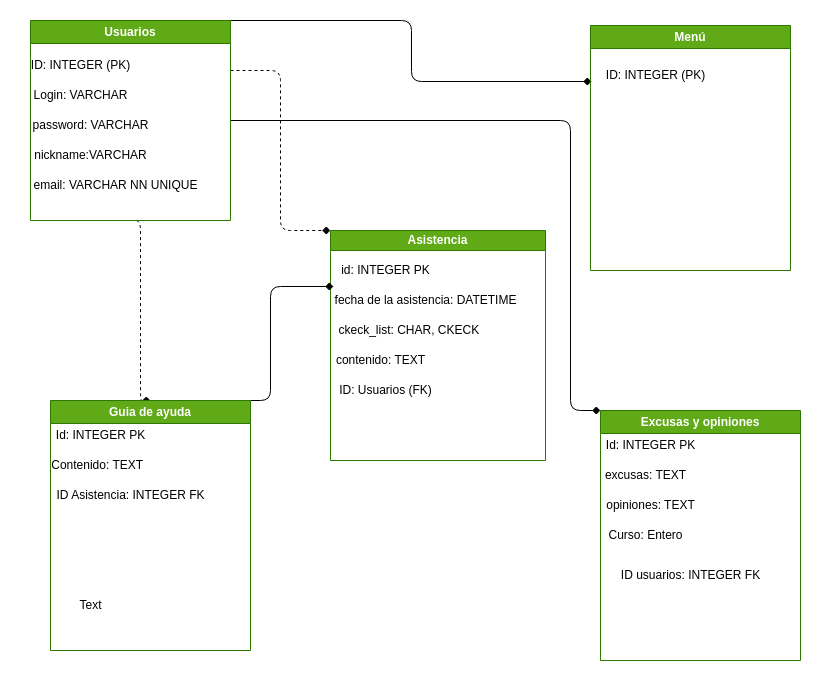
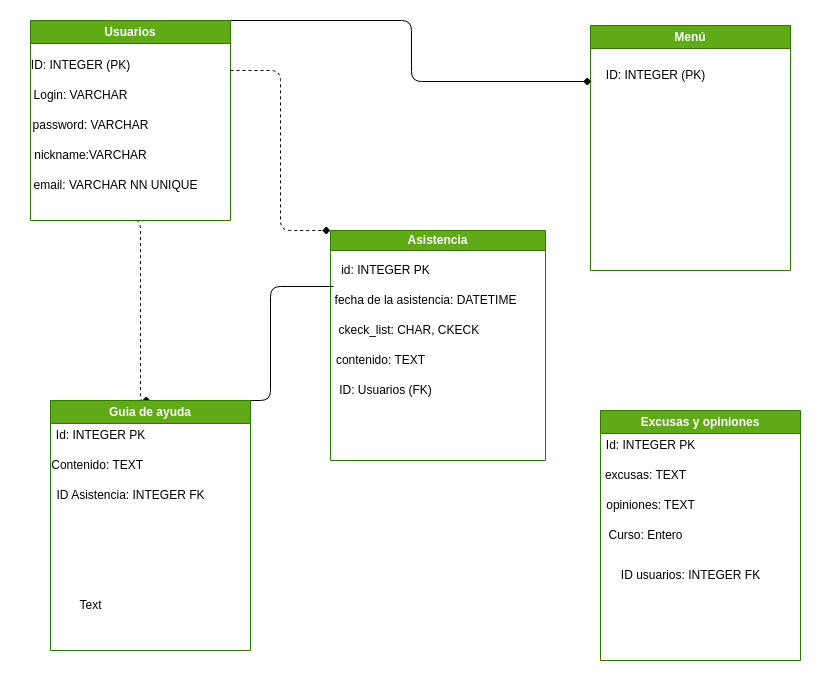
  <mxCell id="0" />
  <mxCell id="1" parent="0" />
  <mxCell id="2" style="html=1;exitX=1;exitY=0.25;exitDx=0;exitDy=0;edgeStyle=elbowEdgeStyle;endArrow=diamond;endFill=1;entryX=0;entryY=0;entryDx=0;entryDy=0;dashed=1;" edge="1" parent="1" source="6" target="12"><mxGeometry relative="1" as="geometry"><mxPoint x="520" y="110" as="targetPoint" /></mxGeometry></mxCell>
  <mxCell id="3" style="edgeStyle=elbowEdgeStyle;html=1;exitX=0.5;exitY=1;exitDx=0;exitDy=0;entryX=0.5;entryY=0;entryDx=0;entryDy=0;endArrow=diamond;endFill=1;dashed=1;" edge="1" parent="1" source="6" target="26"><mxGeometry relative="1" as="geometry" /></mxCell>
  <mxCell id="4" style="edgeStyle=elbowEdgeStyle;html=1;exitX=1;exitY=0;exitDx=0;exitDy=0;entryX=-0.033;entryY=0.7;entryDx=0;entryDy=0;endArrow=diamond;endFill=1;entryPerimeter=0;" edge="1" parent="1" source="6" target="31"><mxGeometry relative="1" as="geometry" /></mxCell>
- <mxCell id="5" style="edgeStyle=elbowEdgeStyle;html=1;exitX=1;exitY=0.5;exitDx=0;exitDy=0;entryX=0;entryY=0;entryDx=0;entryDy=0;endArrow=diamond;endFill=1;" edge="1" parent="1" source="6" target="19"><mxGeometry relative="1" as="geometry"><Array as="points"><mxPoint x="570" y="270" /></Array></mxGeometry></mxCell>
  <mxCell id="6" value="Usuarios" style="swimlane;whiteSpace=wrap;html=1;startSize=23;fillColor=#60a917;fontColor=#ffffff;strokeColor=#2D7600;" parent="1" vertex="1"><mxGeometry x="30" y="20" width="200" height="200" as="geometry" /></mxCell>
  <mxCell id="7" value="ID: INTEGER (PK)" style="text;html=1;align=center;verticalAlign=middle;resizable=0;points=[];autosize=1;strokeColor=none;fillColor=none;" parent="6" vertex="1"><mxGeometry x="-10" y="30" width="120" height="30" as="geometry" /></mxCell>
  <mxCell id="8" value="Login: VARCHAR" style="text;html=1;align=center;verticalAlign=middle;resizable=0;points=[];autosize=1;strokeColor=none;fillColor=none;" parent="6" vertex="1"><mxGeometry x="-10" y="60" width="120" height="30" as="geometry" /></mxCell>
  <mxCell id="9" value="password: VARCHAR" style="text;html=1;align=center;verticalAlign=middle;resizable=0;points=[];autosize=1;strokeColor=none;fillColor=none;" parent="6" vertex="1"><mxGeometry x="-10" y="90" width="140" height="30" as="geometry" /></mxCell>
  <mxCell id="10" value="nickname:VARCHAR" style="text;html=1;align=center;verticalAlign=middle;resizable=0;points=[];autosize=1;strokeColor=none;fillColor=none;" parent="6" vertex="1"><mxGeometry x="-10" y="120" width="140" height="30" as="geometry" /></mxCell>
  <mxCell id="11" value="email: VARCHAR NN UNIQUE" style="text;html=1;align=center;verticalAlign=middle;resizable=0;points=[];autosize=1;strokeColor=none;fillColor=none;" parent="6" vertex="1"><mxGeometry x="-10" y="150" width="190" height="30" as="geometry" /></mxCell>
  <mxCell id="12" value="Asistencia" style="swimlane;whiteSpace=wrap;html=1;startSize=20;fillColor=#60a917;fontColor=#ffffff;strokeColor=#2D7600;" parent="1" vertex="1"><mxGeometry x="330" y="230" width="215" height="230" as="geometry" /></mxCell>
  <mxCell id="13" value="id: INTEGER PK" style="text;html=1;align=center;verticalAlign=middle;resizable=0;points=[];autosize=1;strokeColor=none;fillColor=none;" parent="12" vertex="1"><mxGeometry y="25" width="110" height="30" as="geometry" /></mxCell>
  <mxCell id="14" value="fecha de la asistencia: DATETIME" style="text;html=1;align=center;verticalAlign=middle;resizable=0;points=[];autosize=1;strokeColor=none;fillColor=none;" parent="12" vertex="1"><mxGeometry x="-10" y="55" width="210" height="30" as="geometry" /></mxCell>
  <mxCell id="15" value="ckeck_list: CHAR, CKECK&amp;nbsp;" style="text;html=1;align=center;verticalAlign=middle;resizable=0;points=[];autosize=1;strokeColor=none;fillColor=none;" parent="12" vertex="1"><mxGeometry x="-5" y="85" width="170" height="30" as="geometry" /></mxCell>
  <mxCell id="16" value="contenido: TEXT" style="text;html=1;align=center;verticalAlign=middle;resizable=0;points=[];autosize=1;strokeColor=none;fillColor=none;" parent="12" vertex="1"><mxGeometry x="-5" y="115" width="110" height="30" as="geometry" /></mxCell>
  <mxCell id="17" value="" style="edgeStyle=none;html=1;" parent="12" source="16" target="15" edge="1"><mxGeometry relative="1" as="geometry" /></mxCell>
  <mxCell id="18" value="ID: Usuarios (FK)" style="text;html=1;align=center;verticalAlign=middle;resizable=0;points=[];autosize=1;strokeColor=none;fillColor=none;" vertex="1" parent="12"><mxGeometry x="-5" y="145" width="120" height="30" as="geometry" /></mxCell>
  <mxCell id="19" value="Excusas y opiniones" style="swimlane;whiteSpace=wrap;html=1;fillColor=#60a917;fontColor=#ffffff;strokeColor=#2D7600;" parent="1" vertex="1"><mxGeometry x="600" y="410" width="200" height="250" as="geometry" /></mxCell>
  <mxCell id="20" value="opiniones: TEXT" style="text;html=1;align=center;verticalAlign=middle;resizable=0;points=[];autosize=1;strokeColor=none;fillColor=none;" parent="19" vertex="1"><mxGeometry x="-5" y="80" width="110" height="30" as="geometry" /></mxCell>
  <mxCell id="21" value="excusas: TEXT" style="text;html=1;align=center;verticalAlign=middle;resizable=0;points=[];autosize=1;strokeColor=none;fillColor=none;" parent="19" vertex="1"><mxGeometry x="-5" y="50" width="100" height="30" as="geometry" /></mxCell>
  <mxCell id="22" value="Id: INTEGER PK" style="text;html=1;align=center;verticalAlign=middle;resizable=0;points=[];autosize=1;strokeColor=none;fillColor=none;" parent="19" vertex="1"><mxGeometry x="-5" y="20" width="110" height="30" as="geometry" /></mxCell>
  <mxCell id="23" value="Curso: Entero" style="text;html=1;align=center;verticalAlign=middle;resizable=0;points=[];autosize=1;strokeColor=none;fillColor=none;" vertex="1" parent="19"><mxGeometry x="-5" y="110" width="100" height="30" as="geometry" /></mxCell>
  <mxCell id="24" value="ID usuarios: INTEGER FK" style="text;html=1;align=center;verticalAlign=middle;resizable=0;points=[];autosize=1;strokeColor=none;fillColor=none;" vertex="1" parent="19"><mxGeometry x="10" y="150" width="160" height="30" as="geometry" /></mxCell>
- <mxCell id="25" style="edgeStyle=elbowEdgeStyle;html=1;exitX=1;exitY=0;exitDx=0;exitDy=0;entryX=0.062;entryY=0.033;entryDx=0;entryDy=0;entryPerimeter=0;endArrow=diamond;endFill=1;" edge="1" parent="1" source="26" target="14"><mxGeometry relative="1" as="geometry"><Array as="points"><mxPoint x="270" y="360" /></Array></mxGeometry></mxCell>
+ <mxCell id="25" style="edgeStyle=elbowEdgeStyle;html=1;exitX=1;exitY=0;exitDx=0;exitDy=0;entryX=0.062;entryY=0.033;entryDx=0;entryDy=0;entryPerimeter=0;endArrow=none;endFill=1;" edge="1" parent="1" source="26" target="14"><mxGeometry relative="1" as="geometry"><Array as="points"><mxPoint x="270" y="360" /></Array></mxGeometry></mxCell>
  <mxCell id="26" value="Guia de ayuda" style="swimlane;whiteSpace=wrap;html=1;fillColor=#60a917;fontColor=#ffffff;strokeColor=#2D7600;" parent="1" vertex="1"><mxGeometry x="50" y="400" width="200" height="250" as="geometry" /></mxCell>
  <mxCell id="27" value="&amp;nbsp;Contenido: TEXT" style="text;html=1;align=center;verticalAlign=middle;resizable=0;points=[];autosize=1;strokeColor=none;fillColor=none;" parent="26" vertex="1"><mxGeometry x="-15" y="50" width="120" height="30" as="geometry" /></mxCell>
  <mxCell id="28" value="Id: INTEGER PK" style="text;html=1;align=center;verticalAlign=middle;resizable=0;points=[];autosize=1;strokeColor=none;fillColor=none;" parent="26" vertex="1"><mxGeometry x="-5" y="20" width="110" height="30" as="geometry" /></mxCell>
  <mxCell id="29" value="ID Asistencia: INTEGER FK" style="text;html=1;align=center;verticalAlign=middle;resizable=0;points=[];autosize=1;strokeColor=none;fillColor=none;" parent="26" vertex="1"><mxGeometry x="-5" y="80" width="170" height="30" as="geometry" /></mxCell>
  <mxCell id="30" value="Menú" style="swimlane;whiteSpace=wrap;html=1;fillColor=#60a917;fontColor=#ffffff;strokeColor=#2D7600;" parent="1" vertex="1"><mxGeometry x="590" y="25" width="200" height="245" as="geometry" /></mxCell>
  <mxCell id="31" value="ID: INTEGER (PK)" style="text;html=1;align=center;verticalAlign=middle;resizable=0;points=[];autosize=1;strokeColor=none;fillColor=none;" vertex="1" parent="30"><mxGeometry x="5" y="35" width="120" height="30" as="geometry" /></mxCell>
  <mxCell id="32" value="Text" style="text;html=1;align=center;verticalAlign=middle;resizable=0;points=[];autosize=1;strokeColor=none;fillColor=none;" vertex="1" parent="1"><mxGeometry x="65" y="590" width="50" height="30" as="geometry" /></mxCell>
